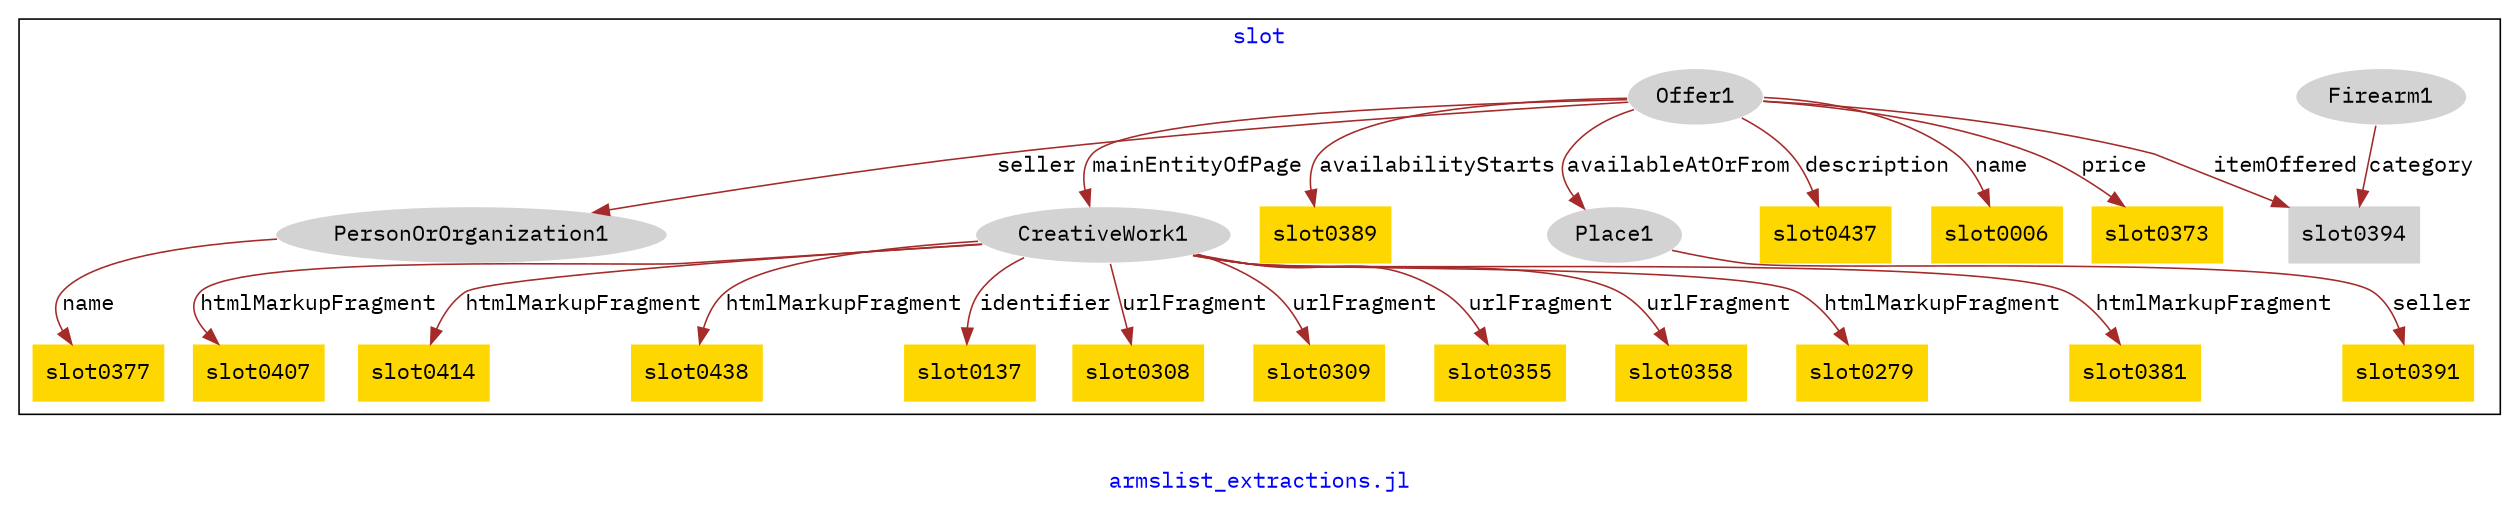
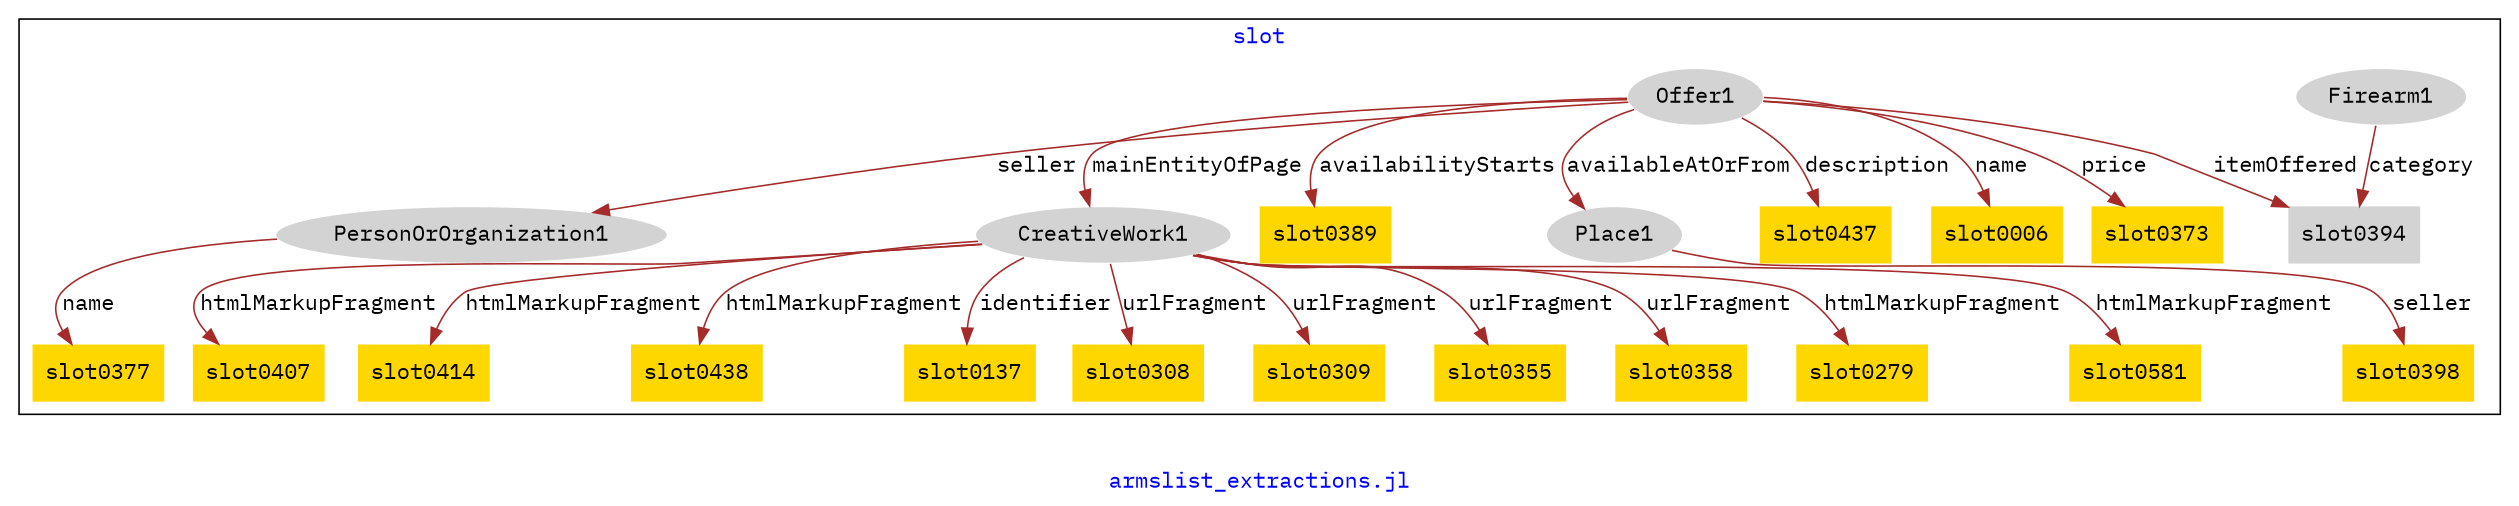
  digraph {
    fontcolor=blue
    fontname="IBM Plex Mono"
    label="armslist_extractions.jl"
    remincross=true
    node [fillcolor=gold fontname="IBM Plex Mono" style=filled shape=plaintext]
    edge [color=brown fontcolor=black fontname="IBM Plex Mono"]
    n1 [color=white fillcolor=lightgray label=Firearm1 shape=""]
    n2 [fillcolor=lightgray label=slot0394]
    n3 [color=white fillcolor=lightgray label=PersonOrOrganization1 shape=""]
    n4 [label=slot0377]
    n5 [color=white fillcolor=lightgray label=CreativeWork1 shape=""]
    n6 [label=slot0279]
-   n7 [label=slot0381]
+   n7 [label=slot0581]
    n8 [label=slot0407]
    n9 [label=slot0414]
    n10 [label=slot0438]
    n11 [label=slot0137]
    n12 [label=slot0308]
    n13 [label=slot0309]
    n14 [label=slot0355]
    n15 [label=slot0358]
    n16 [color=white fillcolor=lightgray label=Offer1 shape=""]
    n17 [label=slot0389]
    n18 [color=white fillcolor=lightgray label=Place1 shape=""]
    n19 [label=slot0437]
    n20 [label=slot0006]
    n21 [label=slot0373]
-   n22 [label=slot0391]
+   n22 [label=slot0398]
    subgraph cluster_1 {
      label=slot
      n1
      n2
      n3
      n4
      n5
      n6
      n7
      n8
      n9
      n10
      n11
      n12
      n13
      n14
      n15
      n16
      n17
      n18
      n19
      n20
      n21
      n22
    }
    n1 -> n2 [label=category]
    n3 -> n4 [label=name]
    n5 -> n6 [label=htmlMarkupFragment]
    n5 -> n7 [label=htmlMarkupFragment]
    n5 -> n8 [label=htmlMarkupFragment]
    n5 -> n9 [label=htmlMarkupFragment]
    n5 -> n10 [label=htmlMarkupFragment]
    n5 -> n11 [label=identifier]
    n5 -> n12 [label=urlFragment]
    n5 -> n13 [label=urlFragment]
    n5 -> n14 [label=urlFragment]
    n5 -> n15 [label=urlFragment]
    n16 -> n2 [label=itemOffered]
    n16 -> n3 [label=seller]
    n16 -> n5 [label=mainEntityOfPage]
    n16 -> n17 [label=availabilityStarts]
    n16 -> n18 [label=availableAtOrFrom]
    n16 -> n19 [label=description]
    n16 -> n20 [label=name]
    n16 -> n21 [label=price]
    n18 -> n22 [label=seller]
  }
